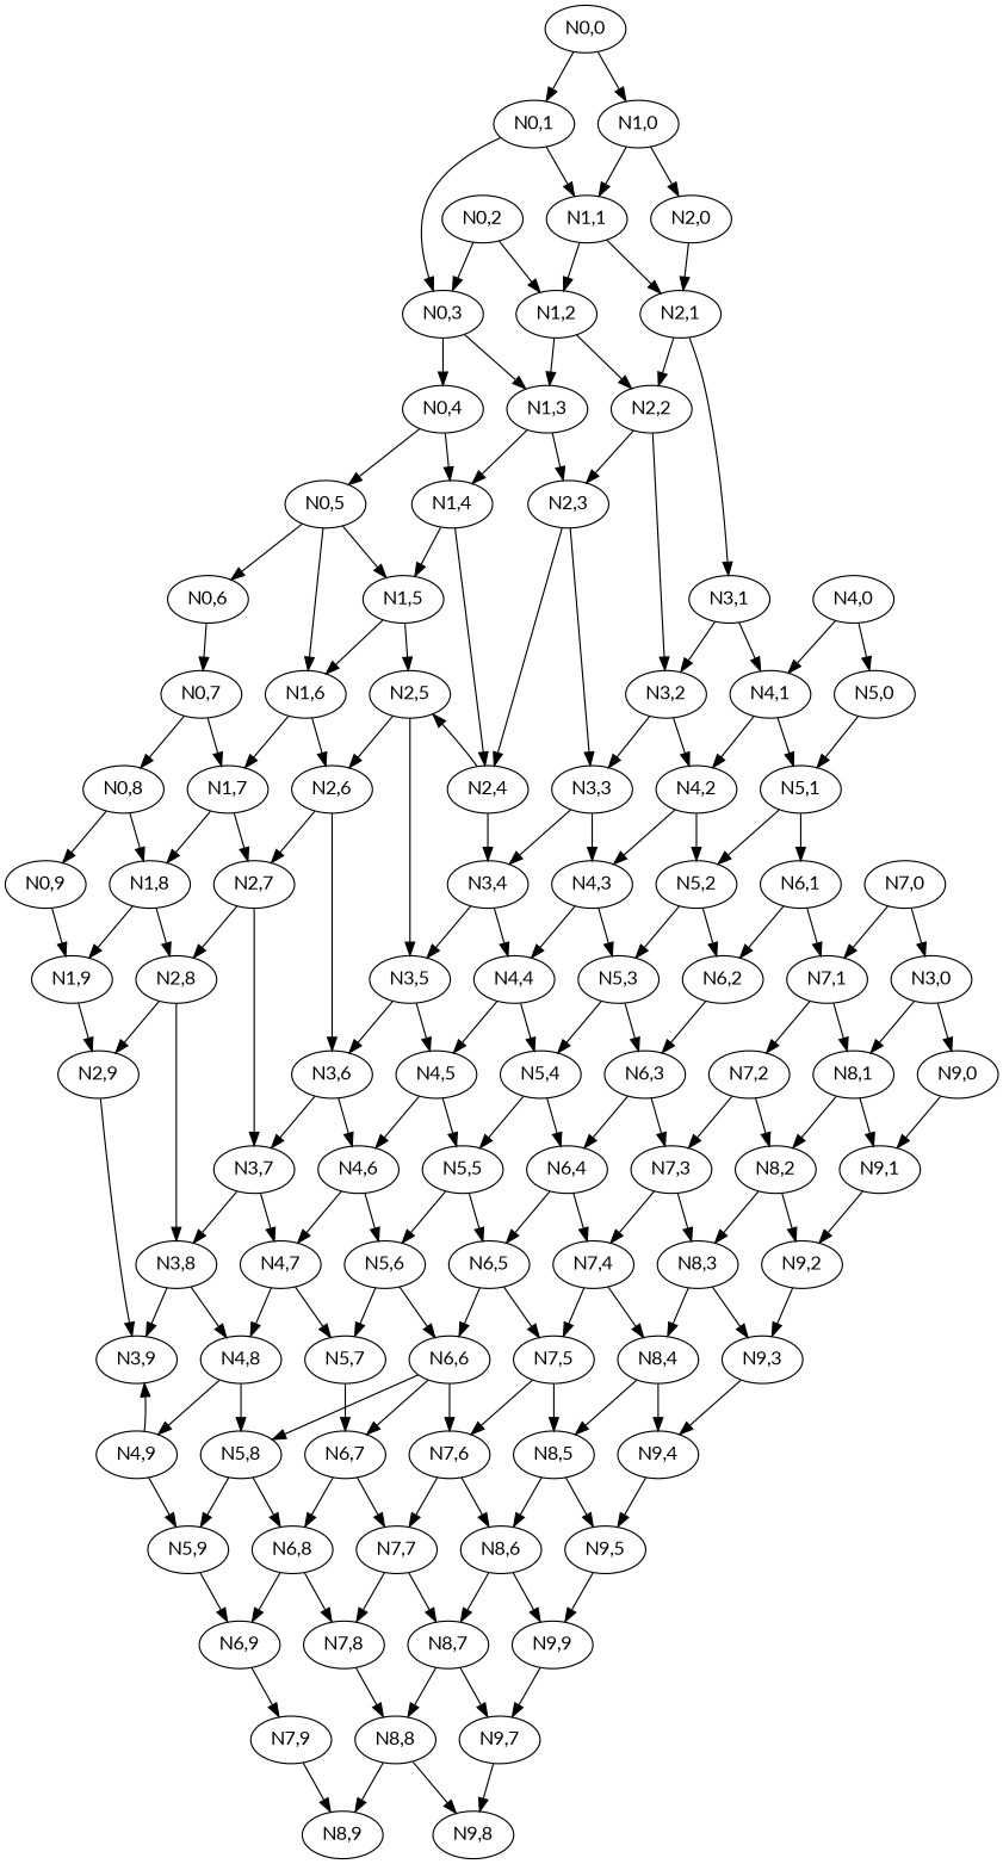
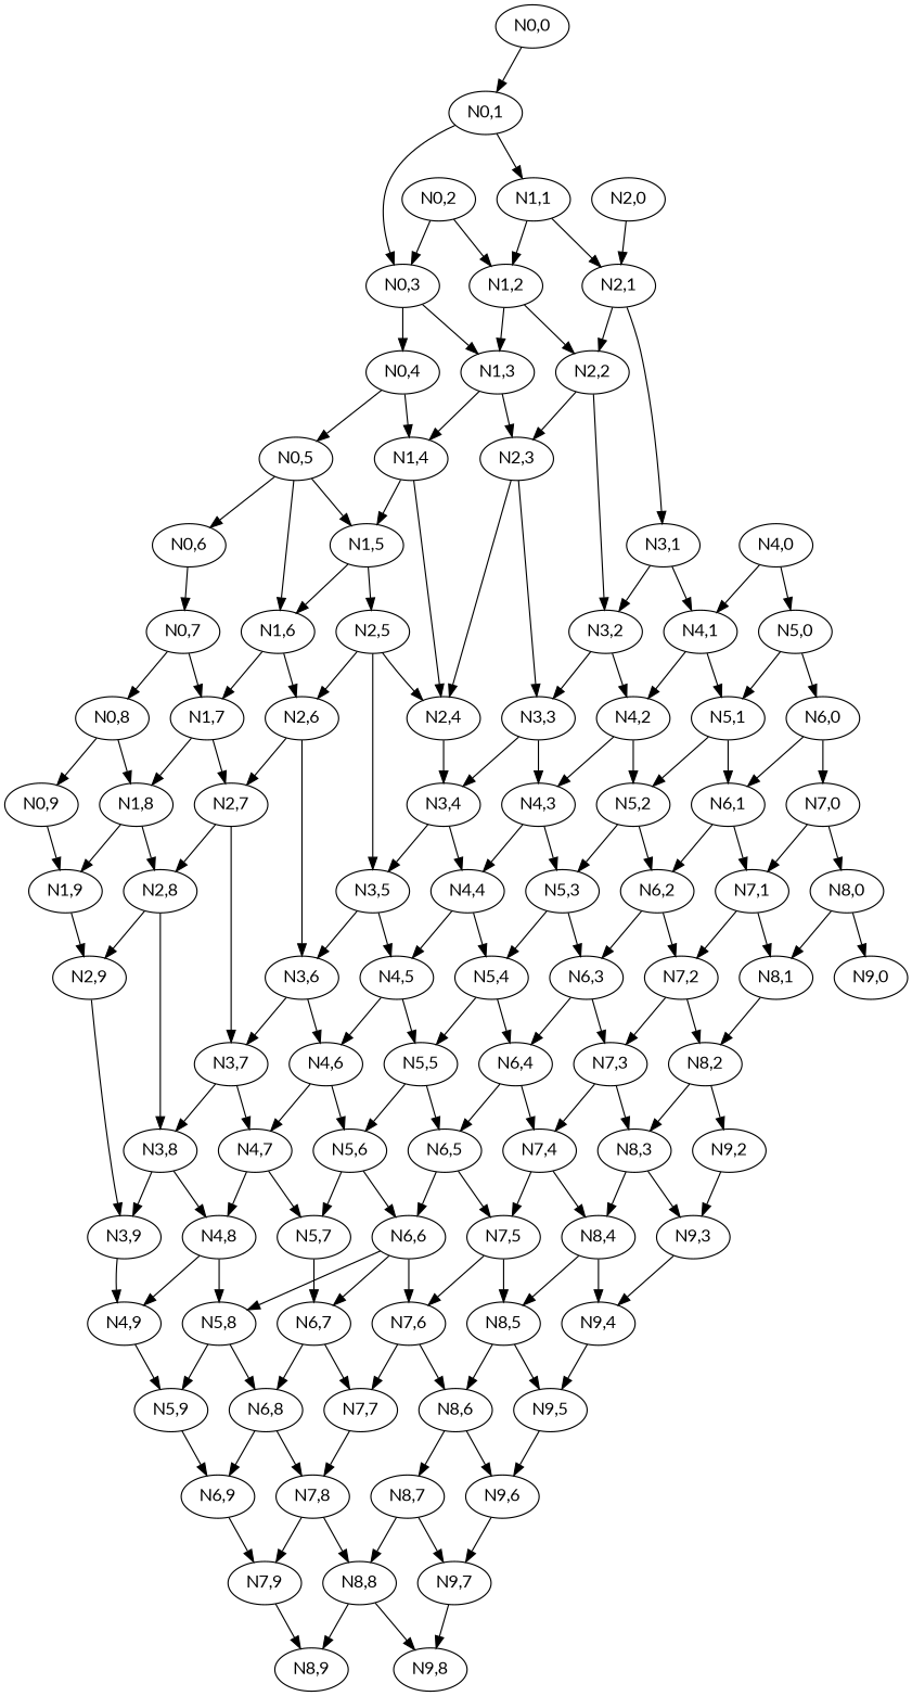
  digraph {
    fontname=Lato
    node [fontname=Lato]
    edge [fontname=Lato]
    "N0,0"
-   "N1,0"
    "N0,1"
    "N1,1"
    "N2,0"
    "N0,3"
    "N1,2"
    "N2,1"
    "N0,2"
    "N1,3"
    "N2,2"
    "N3,1"
    "N0,4"
    "N1,4"
    "N2,3"
    "N3,2"
    "N0,5"
    "N1,5"
    "N2,4"
    "N3,3"
    "N0,6"
    "N1,6"
    "N2,5"
    "N3,4"
    "N0,7"
    "N1,7"
    "N2,6"
    "N3,5"
    "N0,8"
    "N1,8"
    "N2,7"
    "N3,6"
    "N0,9"
    "N1,9"
    "N2,8"
    "N3,7"
    "N2,9"
    "N3,8"
    "N3,9"
    "N4,1"
    "N4,2"
    "N4,3"
    "N4,4"
    "N4,5"
    "N4,6"
    "N4,7"
    "N4,8"
    "N4,9"
    "N4,0"
    "N5,0"
    "N5,1"
    "N5,2"
    "N5,3"
    "N5,4"
    "N5,5"
    "N5,6"
    "N5,7"
    "N5,8"
    "N5,9"
+   "N6,0"
    "N6,1"
    "N6,2"
    "N6,3"
    "N6,4"
    "N6,5"
    "N6,6"
    "N6,7"
    "N6,8"
    "N6,9"
    "N7,0"
    "N7,1"
    "N7,2"
    "N7,3"
    "N7,4"
    "N7,5"
    "N7,6"
    "N7,7"
    "N7,8"
    "N7,9"
-   "N8,0" [label="N3,0"]
+   "N8,0"
    "N8,1"
    "N8,2"
    "N8,3"
    "N8,4"
    "N8,5"
    "N8,6"
    "N8,7"
    "N8,8"
    "N8,9"
    "N9,0"
-   "N9,1"
    "N9,2"
    "N9,3"
    "N9,4"
    "N9,5"
-   "N9,6" [label="N9,9"]
+   "N9,6"
    "N9,7"
    "N9,8"
-   "N0,0" -> "N1,0"
    "N0,0" -> "N0,1"
-   "N1,0" -> "N1,1"
-   "N1,0" -> "N2,0"
    "N0,1" -> "N1,1"
    "N0,1" -> "N0,3"
    "N1,1" -> "N1,2"
    "N1,1" -> "N2,1"
    "N2,0" -> "N2,1"
    "N0,3" -> "N1,3"
    "N0,3" -> "N0,4"
    "N1,2" -> "N1,3"
    "N1,2" -> "N2,2"
    "N2,1" -> "N2,2"
    "N2,1" -> "N3,1"
    "N0,2" -> "N0,3"
    "N0,2" -> "N1,2"
    "N1,3" -> "N1,4"
    "N1,3" -> "N2,3"
    "N2,2" -> "N2,3"
    "N2,2" -> "N3,2"
    "N3,1" -> "N3,2"
    "N3,1" -> "N4,1"
    "N0,4" -> "N1,4"
    "N0,4" -> "N0,5"
    "N1,4" -> "N1,5"
    "N1,4" -> "N2,4"
    "N2,3" -> "N2,4"
    "N2,3" -> "N3,3"
    "N3,2" -> "N3,3"
    "N3,2" -> "N4,2"
    "N0,5" -> "N1,5"
    "N0,5" -> "N0,6"
    "N0,5" -> "N1,6"
    "N1,5" -> "N1,6"
    "N1,5" -> "N2,5"
-   "N2,4" -> "N2,5"
+   "N2,5" -> "N2,4"
    "N2,4" -> "N3,4"
    "N3,3" -> "N3,4"
    "N3,3" -> "N4,3"
    "N0,6" -> "N0,7"
    "N1,6" -> "N1,7"
    "N1,6" -> "N2,6"
    "N2,5" -> "N2,6"
    "N2,5" -> "N3,5"
    "N3,4" -> "N3,5"
    "N3,4" -> "N4,4"
    "N0,7" -> "N1,7"
    "N0,7" -> "N0,8"
    "N1,7" -> "N1,8"
    "N1,7" -> "N2,7"
    "N2,6" -> "N2,7"
    "N2,6" -> "N3,6"
    "N3,5" -> "N3,6"
    "N3,5" -> "N4,5"
    "N0,8" -> "N1,8"
    "N0,8" -> "N0,9"
    "N1,8" -> "N1,9"
    "N1,8" -> "N2,8"
    "N2,7" -> "N2,8"
    "N2,7" -> "N3,7"
    "N3,6" -> "N3,7"
    "N3,6" -> "N4,6"
    "N0,9" -> "N1,9"
    "N1,9" -> "N2,9"
    "N2,8" -> "N2,9"
    "N2,8" -> "N3,8"
    "N3,7" -> "N3,8"
    "N3,7" -> "N4,7"
    "N2,9" -> "N3,9"
    "N3,8" -> "N3,9"
    "N3,8" -> "N4,8"
-   "N4,9" -> "N3,9"
+   "N3,9" -> "N4,9"
    "N4,1" -> "N4,2"
    "N4,1" -> "N5,1"
    "N4,2" -> "N4,3"
    "N4,2" -> "N5,2"
    "N4,3" -> "N4,4"
    "N4,3" -> "N5,3"
    "N4,4" -> "N4,5"
    "N4,4" -> "N5,4"
    "N4,5" -> "N4,6"
    "N4,5" -> "N5,5"
    "N4,6" -> "N4,7"
    "N4,6" -> "N5,6"
    "N4,7" -> "N4,8"
    "N4,7" -> "N5,7"
    "N4,8" -> "N4,9"
    "N4,8" -> "N5,8"
    "N4,9" -> "N5,9"
    "N4,0" -> "N4,1"
    "N4,0" -> "N5,0"
    "N5,0" -> "N5,1"
+   "N5,0" -> "N6,0"
    "N5,1" -> "N5,2"
    "N5,1" -> "N6,1"
    "N5,2" -> "N5,3"
    "N5,2" -> "N6,2"
    "N5,3" -> "N5,4"
    "N5,3" -> "N6,3"
    "N5,4" -> "N5,5"
    "N5,4" -> "N6,4"
    "N5,5" -> "N5,6"
    "N5,5" -> "N6,5"
    "N5,6" -> "N5,7"
    "N5,6" -> "N6,6"
    "N5,7" -> "N6,7"
    "N5,8" -> "N5,9"
    "N5,8" -> "N6,8"
    "N5,9" -> "N6,9"
+   "N6,0" -> "N6,1"
+   "N6,0" -> "N7,0"
    "N6,1" -> "N6,2"
    "N6,1" -> "N7,1"
    "N6,2" -> "N6,3"
+   "N6,2" -> "N7,2"
    "N6,3" -> "N6,4"
    "N6,3" -> "N7,3"
    "N6,4" -> "N6,5"
    "N6,4" -> "N7,4"
    "N6,5" -> "N6,6"
    "N6,5" -> "N7,5"
    "N6,6" -> "N5,8"
    "N6,6" -> "N6,7"
    "N6,6" -> "N7,6"
    "N6,7" -> "N6,8"
    "N6,7" -> "N7,7"
    "N6,8" -> "N6,9"
    "N6,8" -> "N7,8"
    "N6,9" -> "N7,9"
    "N7,0" -> "N7,1"
    "N7,0" -> "N8,0"
    "N7,1" -> "N7,2"
    "N7,1" -> "N8,1"
    "N7,2" -> "N7,3"
    "N7,2" -> "N8,2"
    "N7,3" -> "N7,4"
    "N7,3" -> "N8,3"
    "N7,4" -> "N7,5"
    "N7,4" -> "N8,4"
    "N7,5" -> "N7,6"
    "N7,5" -> "N8,5"
    "N7,6" -> "N7,7"
    "N7,6" -> "N8,6"
    "N7,7" -> "N7,8"
-   "N7,7" -> "N8,7"
+   "N7,8" -> "N7,9"
    "N7,8" -> "N8,8"
    "N7,9" -> "N8,9"
    "N8,0" -> "N8,1"
    "N8,0" -> "N9,0"
    "N8,1" -> "N8,2"
-   "N8,1" -> "N9,1"
    "N8,2" -> "N8,3"
    "N8,2" -> "N9,2"
    "N8,3" -> "N8,4"
    "N8,3" -> "N9,3"
    "N8,4" -> "N8,5"
    "N8,4" -> "N9,4"
    "N8,5" -> "N8,6"
    "N8,5" -> "N9,5"
    "N8,6" -> "N8,7"
    "N8,6" -> "N9,6"
    "N8,7" -> "N8,8"
    "N8,7" -> "N9,7"
    "N8,8" -> "N8,9"
    "N8,8" -> "N9,8"
-   "N9,0" -> "N9,1"
-   "N9,1" -> "N9,2"
    "N9,2" -> "N9,3"
    "N9,3" -> "N9,4"
    "N9,4" -> "N9,5"
    "N9,5" -> "N9,6"
    "N9,6" -> "N9,7"
    "N9,7" -> "N9,8"
  }
